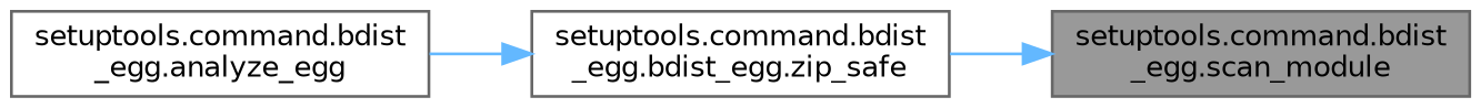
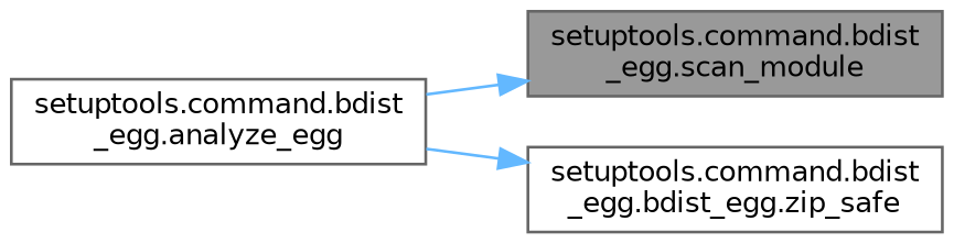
  digraph {
    rankdir=RL
    node [color=grey40 fillcolor=white fontname=Helvetica fontsize=10 shape=box style=filled]
    edge [color=steelblue1 dir=back fontname=Helvetica fontsize=10 labelfontname=Helvetica labelfontsize=10 style=solid]
    n1 [color=gray40 fillcolor=grey60 fontcolor=black height=0.2 label="setuptools.command.bdist\l_egg.scan_module" width=0.4]
    n2 [height=0.2 label="setuptools.command.bdist\l_egg.analyze_egg" width=0.4]
    n3 [height=0.2 label="setuptools.command.bdist\l_egg.bdist_egg.zip_safe" width=0.4]
-   n1 -> n3
+   n1 -> n2
    n3 -> n2
  }
